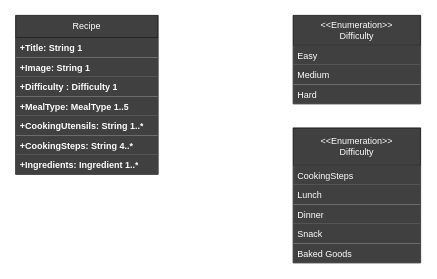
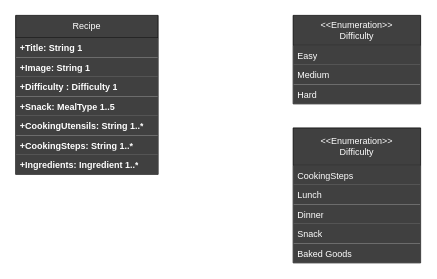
  <mxCell id="0" />
  <mxCell id="1" parent="0" />
  <mxCell id="2" value="Recipe" style="swimlane;fontStyle=0;childLayout=stackLayout;horizontal=1;startSize=30;fillColor=#404040;horizontalStack=0;resizeParent=1;resizeParentMax=0;resizeLast=0;collapsible=1;marginBottom=0;whiteSpace=wrap;html=1;fontColor=#FFFFFF;" parent="1" vertex="1"><mxGeometry x="20" y="20" width="190" height="212" as="geometry" /></mxCell>
  <mxCell id="3" value="&lt;b&gt;+Title: String 1&lt;br&gt;&lt;/b&gt;" style="text;strokeColor=none;fillColor=#404040;align=left;verticalAlign=top;spacingLeft=4;spacingRight=4;overflow=hidden;rotatable=0;points=[[0,0.5],[1,0.5]];portConstraint=eastwest;whiteSpace=wrap;html=1;fontColor=#FFFFFF;" parent="2" vertex="1"><mxGeometry y="30" width="190" height="26" as="geometry" /></mxCell>
  <mxCell id="4" value="&lt;b&gt;+Image: String 1&lt;br&gt;&lt;/b&gt;" style="text;strokeColor=none;fillColor=#404040;align=left;verticalAlign=top;spacingLeft=4;spacingRight=4;overflow=hidden;rotatable=0;points=[[0,0.5],[1,0.5]];portConstraint=eastwest;whiteSpace=wrap;html=1;fontColor=#FFFFFF;" vertex="1" parent="2"><mxGeometry y="56" width="190" height="26" as="geometry" /></mxCell>
  <mxCell id="5" value="&lt;b&gt;+Difficulty : Difficulty 1&lt;br&gt;&lt;/b&gt;" style="text;strokeColor=none;fillColor=#404040;align=left;verticalAlign=top;spacingLeft=4;spacingRight=4;overflow=hidden;rotatable=0;points=[[0,0.5],[1,0.5]];portConstraint=eastwest;whiteSpace=wrap;html=1;fontColor=#FFFFFF;" vertex="1" parent="2"><mxGeometry y="82" width="190" height="26" as="geometry" /></mxCell>
- <mxCell id="6" value="&lt;b&gt;+MealType: MealType 1..5&lt;/b&gt;" style="text;strokeColor=none;fillColor=#404040;align=left;verticalAlign=top;spacingLeft=4;spacingRight=4;overflow=hidden;rotatable=0;points=[[0,0.5],[1,0.5]];portConstraint=eastwest;whiteSpace=wrap;html=1;fontColor=#FFFFFF;" parent="2" vertex="1"><mxGeometry y="108" width="190" height="26" as="geometry" /></mxCell>
+ <mxCell id="6" value="&lt;b&gt;+Snack: MealType 1..5&lt;/b&gt;" style="text;strokeColor=none;fillColor=#404040;align=left;verticalAlign=top;spacingLeft=4;spacingRight=4;overflow=hidden;rotatable=0;points=[[0,0.5],[1,0.5]];portConstraint=eastwest;whiteSpace=wrap;html=1;fontColor=#FFFFFF;" parent="2" vertex="1"><mxGeometry y="108" width="190" height="26" as="geometry" /></mxCell>
  <mxCell id="7" value="&lt;b&gt;+CookingUtensils: String 1..*&lt;/b&gt;" style="text;strokeColor=none;fillColor=#404040;align=left;verticalAlign=top;spacingLeft=4;spacingRight=4;overflow=hidden;rotatable=0;points=[[0,0.5],[1,0.5]];portConstraint=eastwest;whiteSpace=wrap;html=1;fontColor=#FFFFFF;" parent="2" vertex="1"><mxGeometry y="134" width="190" height="26" as="geometry" /></mxCell>
- <mxCell id="8" value="&lt;b&gt;+CookingSteps: String 4..*&lt;/b&gt;" style="text;strokeColor=none;fillColor=#404040;align=left;verticalAlign=top;spacingLeft=4;spacingRight=4;overflow=hidden;rotatable=0;points=[[0,0.5],[1,0.5]];portConstraint=eastwest;whiteSpace=wrap;html=1;fontColor=#FFFFFF;" parent="2" vertex="1"><mxGeometry y="160" width="190" height="26" as="geometry" /></mxCell>
+ <mxCell id="8" value="&lt;b&gt;+CookingSteps: String 1..*&lt;/b&gt;" style="text;strokeColor=none;fillColor=#404040;align=left;verticalAlign=top;spacingLeft=4;spacingRight=4;overflow=hidden;rotatable=0;points=[[0,0.5],[1,0.5]];portConstraint=eastwest;whiteSpace=wrap;html=1;fontColor=#FFFFFF;" parent="2" vertex="1"><mxGeometry y="160" width="190" height="26" as="geometry" /></mxCell>
  <mxCell id="9" value="&lt;b&gt;+Ingredients: Ingredient 1..*&lt;/b&gt;" style="text;strokeColor=none;fillColor=#404040;align=left;verticalAlign=top;spacingLeft=4;spacingRight=4;overflow=hidden;rotatable=0;points=[[0,0.5],[1,0.5]];portConstraint=eastwest;whiteSpace=wrap;html=1;fontColor=#FFFFFF;" vertex="1" parent="2"><mxGeometry y="186" width="190" height="26" as="geometry" /></mxCell>
  <mxCell id="10" value="&amp;lt;&amp;lt;Enumeration&amp;gt;&amp;gt;&lt;br&gt;Difficulty" style="swimlane;fontStyle=0;childLayout=stackLayout;horizontal=1;startSize=40;fillColor=#404040;horizontalStack=0;resizeParent=1;resizeParentMax=0;resizeLast=0;collapsible=1;marginBottom=0;whiteSpace=wrap;html=1;fontColor=#FFFFFF;" parent="1" vertex="1"><mxGeometry x="390" y="20" width="170" height="118" as="geometry" /></mxCell>
  <mxCell id="11" value="Easy" style="text;strokeColor=none;fillColor=#404040;align=left;verticalAlign=top;spacingLeft=4;spacingRight=4;overflow=hidden;rotatable=0;points=[[0,0.5],[1,0.5]];portConstraint=eastwest;whiteSpace=wrap;html=1;fontColor=#FFFFFF;" parent="10" vertex="1"><mxGeometry y="40" width="170" height="26" as="geometry" /></mxCell>
  <mxCell id="12" value="Medium" style="text;strokeColor=none;fillColor=#404040;align=left;verticalAlign=top;spacingLeft=4;spacingRight=4;overflow=hidden;rotatable=0;points=[[0,0.5],[1,0.5]];portConstraint=eastwest;whiteSpace=wrap;html=1;fontColor=#FFFFFF;" parent="10" vertex="1"><mxGeometry y="66" width="170" height="26" as="geometry" /></mxCell>
  <mxCell id="13" value="Hard" style="text;strokeColor=none;fillColor=#404040;align=left;verticalAlign=top;spacingLeft=4;spacingRight=4;overflow=hidden;rotatable=0;points=[[0,0.5],[1,0.5]];portConstraint=eastwest;whiteSpace=wrap;html=1;fontColor=#FFFFFF;" parent="10" vertex="1"><mxGeometry y="92" width="170" height="26" as="geometry" /></mxCell>
  <mxCell id="14" value="&amp;lt;&amp;lt;Enumeration&amp;gt;&amp;gt;&lt;br&gt;Difficulty" style="swimlane;fontStyle=0;childLayout=stackLayout;horizontal=1;startSize=50;fillColor=#404040;horizontalStack=0;resizeParent=1;resizeParentMax=0;resizeLast=0;collapsible=1;marginBottom=0;whiteSpace=wrap;html=1;fontColor=#FFFFFF;" parent="1" vertex="1"><mxGeometry x="390" y="170" width="170" height="180" as="geometry" /></mxCell>
  <mxCell id="15" value="CookingSteps" style="text;strokeColor=none;fillColor=#404040;align=left;verticalAlign=top;spacingLeft=4;spacingRight=4;overflow=hidden;rotatable=0;points=[[0,0.5],[1,0.5]];portConstraint=eastwest;whiteSpace=wrap;html=1;fontColor=#FFFFFF;" parent="14" vertex="1"><mxGeometry y="50" width="170" height="26" as="geometry" /></mxCell>
  <mxCell id="16" value="Lunch" style="text;strokeColor=none;fillColor=#404040;align=left;verticalAlign=top;spacingLeft=4;spacingRight=4;overflow=hidden;rotatable=0;points=[[0,0.5],[1,0.5]];portConstraint=eastwest;whiteSpace=wrap;html=1;fontColor=#FFFFFF;" parent="14" vertex="1"><mxGeometry y="76" width="170" height="26" as="geometry" /></mxCell>
  <mxCell id="17" value="Dinner" style="text;strokeColor=none;fillColor=#404040;align=left;verticalAlign=top;spacingLeft=4;spacingRight=4;overflow=hidden;rotatable=0;points=[[0,0.5],[1,0.5]];portConstraint=eastwest;whiteSpace=wrap;html=1;fontColor=#FFFFFF;" parent="14" vertex="1"><mxGeometry y="102" width="170" height="26" as="geometry" /></mxCell>
  <mxCell id="18" value="Snack" style="text;strokeColor=none;fillColor=#404040;align=left;verticalAlign=top;spacingLeft=4;spacingRight=4;overflow=hidden;rotatable=0;points=[[0,0.5],[1,0.5]];portConstraint=eastwest;whiteSpace=wrap;html=1;fontColor=#FFFFFF;" parent="14" vertex="1"><mxGeometry y="128" width="170" height="26" as="geometry" /></mxCell>
  <mxCell id="19" value="Baked Goods" style="text;strokeColor=none;fillColor=#404040;align=left;verticalAlign=top;spacingLeft=4;spacingRight=4;overflow=hidden;rotatable=0;points=[[0,0.5],[1,0.5]];portConstraint=eastwest;whiteSpace=wrap;html=1;fontColor=#FFFFFF;" parent="14" vertex="1"><mxGeometry y="154" width="170" height="26" as="geometry" /></mxCell>
